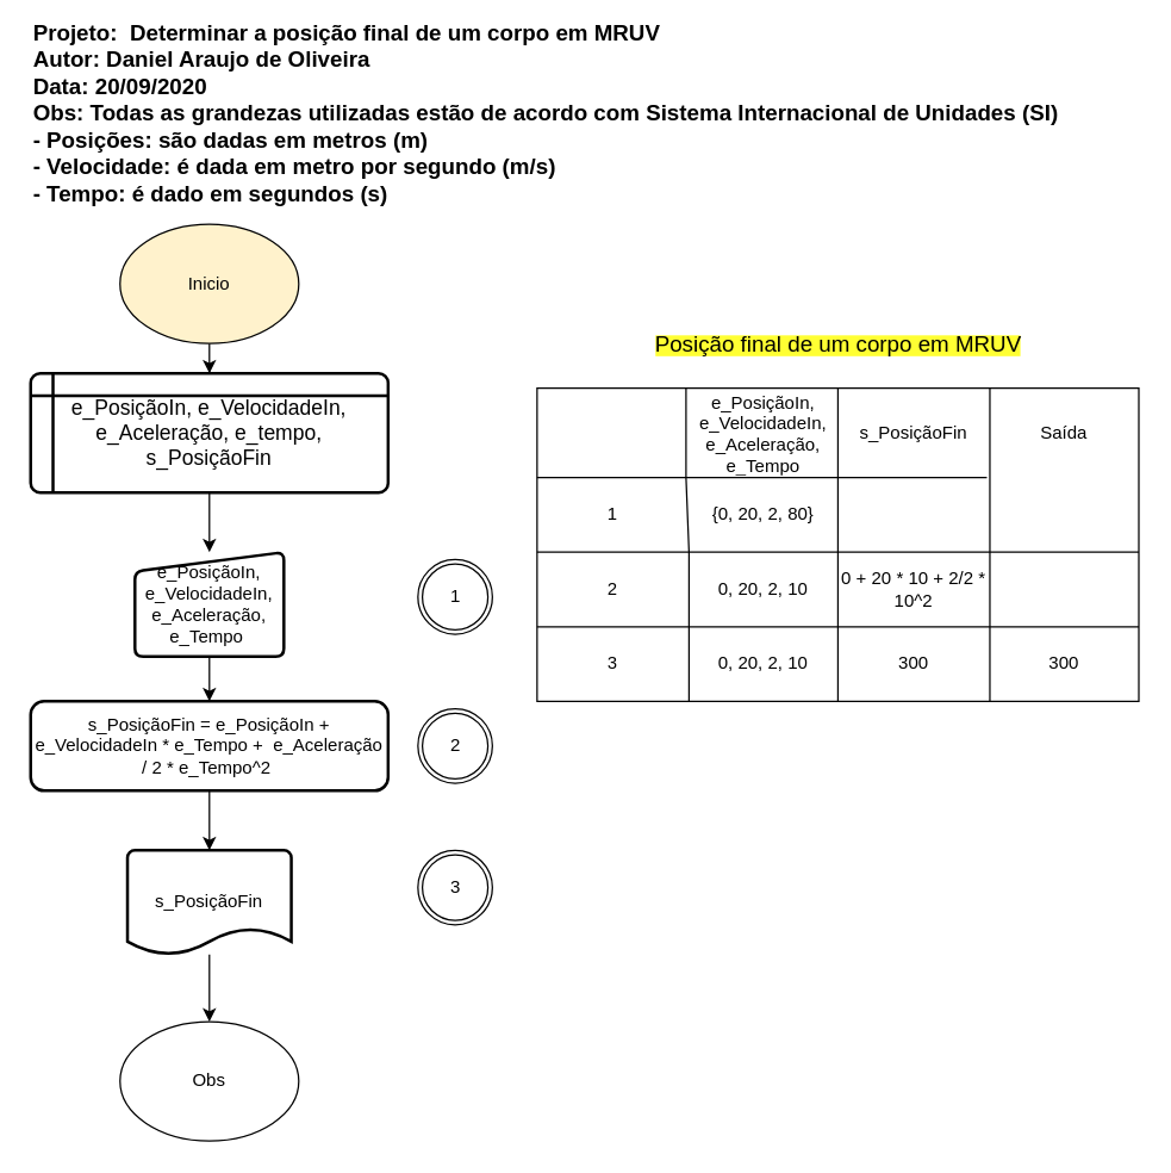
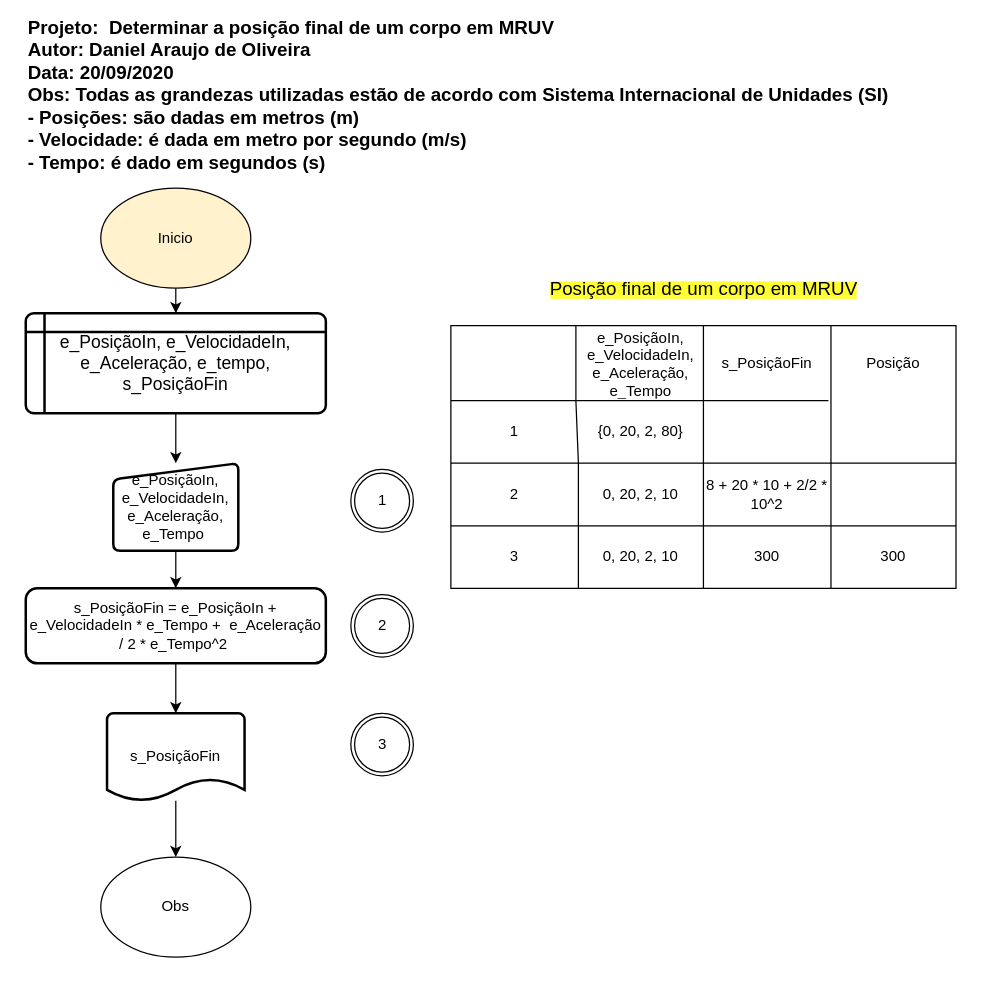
  <mxCell id="0" />
  <mxCell id="1" parent="0" />
  <mxCell id="2" value="" style="edgeStyle=orthogonalEdgeStyle;rounded=0;orthogonalLoop=1;jettySize=auto;html=1;" parent="1" source="3" target="7" edge="1"><mxGeometry relative="1" as="geometry" /></mxCell>
  <mxCell id="3" value="Inicio" style="ellipse;whiteSpace=wrap;html=1;fillColor=#fff2cc;" parent="1" vertex="1"><mxGeometry x="80" y="150" width="120" height="80" as="geometry" /></mxCell>
  <mxCell id="4" value="" style="edgeStyle=orthogonalEdgeStyle;rounded=0;orthogonalLoop=1;jettySize=auto;html=1;" parent="1" source="5" target="31" edge="1"><mxGeometry relative="1" as="geometry" /></mxCell>
  <mxCell id="5" value="e_PosiçãoIn, e_VelocidadeIn, e_Aceleração, e_Tempo&amp;nbsp;" style="html=1;strokeWidth=2;shape=manualInput;whiteSpace=wrap;rounded=1;size=13;arcSize=11;" parent="1" vertex="1"><mxGeometry x="90" y="370" width="100" height="70" as="geometry" /></mxCell>
  <mxCell id="6" value="" style="edgeStyle=orthogonalEdgeStyle;rounded=0;orthogonalLoop=1;jettySize=auto;html=1;" parent="1" source="7" target="5" edge="1"><mxGeometry relative="1" as="geometry" /></mxCell>
  <mxCell id="7" value="&lt;span style=&quot;font-size: 14px&quot;&gt;e_PosiçãoIn, e_VelocidadeIn, e_Aceleração, e_tempo, s_PosiçãoFin&lt;/span&gt;" style="shape=internalStorage;whiteSpace=wrap;html=1;dx=15;dy=15;rounded=1;arcSize=8;strokeWidth=2;" parent="1" vertex="1"><mxGeometry x="20" y="250" width="240" height="80" as="geometry" /></mxCell>
  <mxCell id="8" value="" style="edgeStyle=orthogonalEdgeStyle;rounded=0;orthogonalLoop=1;jettySize=auto;html=1;" parent="1" source="29" target="32" edge="1"><mxGeometry relative="1" as="geometry" /></mxCell>
  <mxCell id="9" value="" style="shape=table;html=1;whiteSpace=wrap;startSize=0;container=1;collapsible=0;childLayout=tableLayout;" parent="1" vertex="1"><mxGeometry x="360" y="260" width="404" height="210" as="geometry" /></mxCell>
  <mxCell id="10" value="" style="shape=partialRectangle;html=1;whiteSpace=wrap;collapsible=0;dropTarget=0;pointerEvents=0;fillColor=none;top=0;left=0;bottom=0;right=0;points=[[0,0.5],[1,0.5]];portConstraint=eastwest;" parent="9" vertex="1"><mxGeometry width="404" height="60" as="geometry" /></mxCell>
  <mxCell id="11" value="e_PosiçãoIn, e_VelocidadeIn, e_Aceleração, e_Tempo" style="shape=partialRectangle;html=1;whiteSpace=wrap;connectable=0;overflow=hidden;fillColor=none;top=0;left=0;bottom=0;right=0;" parent="10" vertex="1"><mxGeometry x="102" width="100" height="60" as="geometry" /></mxCell>
  <mxCell id="12" value="s_PosiçãoFin" style="shape=partialRectangle;html=1;whiteSpace=wrap;connectable=0;overflow=hidden;fillColor=none;top=0;left=0;bottom=0;right=0;" parent="10" vertex="1"><mxGeometry x="202" width="102" height="60" as="geometry" /></mxCell>
- <mxCell id="13" value="Saída" style="shape=partialRectangle;html=1;whiteSpace=wrap;connectable=0;overflow=hidden;fillColor=none;top=0;left=0;bottom=0;right=0;" parent="10" vertex="1"><mxGeometry x="304" width="100" height="60" as="geometry" /></mxCell>
+ <mxCell id="13" value="Posição" style="shape=partialRectangle;html=1;whiteSpace=wrap;connectable=0;overflow=hidden;fillColor=none;top=0;left=0;bottom=0;right=0;" parent="10" vertex="1"><mxGeometry x="304" width="100" height="60" as="geometry" /></mxCell>
  <mxCell id="14" value="" style="shape=partialRectangle;html=1;whiteSpace=wrap;collapsible=0;dropTarget=0;pointerEvents=0;fillColor=none;top=0;left=0;bottom=0;right=0;points=[[0,0.5],[1,0.5]];portConstraint=eastwest;" parent="9" vertex="1"><mxGeometry y="60" width="404" height="50" as="geometry" /></mxCell>
  <mxCell id="15" value="1" style="shape=partialRectangle;html=1;whiteSpace=wrap;connectable=0;overflow=hidden;fillColor=none;top=0;left=0;bottom=0;right=0;" parent="14" vertex="1"><mxGeometry width="102" height="50" as="geometry" /></mxCell>
  <mxCell id="16" value="{0, 20, 2, 80}" style="shape=partialRectangle;html=1;whiteSpace=wrap;connectable=0;overflow=hidden;fillColor=none;top=0;left=0;bottom=0;right=0;" parent="14" vertex="1"><mxGeometry x="102" width="100" height="50" as="geometry" /></mxCell>
  <mxCell id="17" value="" style="shape=partialRectangle;html=1;whiteSpace=wrap;connectable=0;overflow=hidden;fillColor=none;top=0;left=0;bottom=0;right=0;" parent="14" vertex="1"><mxGeometry x="202" width="102" height="50" as="geometry" /></mxCell>
  <mxCell id="18" value="" style="shape=partialRectangle;html=1;whiteSpace=wrap;connectable=0;overflow=hidden;fillColor=none;top=0;left=0;bottom=0;right=0;" parent="14" vertex="1"><mxGeometry x="304" width="100" height="50" as="geometry" /></mxCell>
  <mxCell id="19" value="" style="shape=partialRectangle;html=1;whiteSpace=wrap;collapsible=0;dropTarget=0;pointerEvents=0;fillColor=none;top=0;left=0;bottom=0;right=0;points=[[0,0.5],[1,0.5]];portConstraint=eastwest;" parent="9" vertex="1"><mxGeometry y="110" width="404" height="50" as="geometry" /></mxCell>
  <mxCell id="20" value="2" style="shape=partialRectangle;html=1;whiteSpace=wrap;connectable=0;overflow=hidden;fillColor=none;top=0;left=0;bottom=0;right=0;" parent="19" vertex="1"><mxGeometry width="102" height="50" as="geometry" /></mxCell>
  <mxCell id="21" value="0, 20, 2, 10" style="shape=partialRectangle;html=1;whiteSpace=wrap;connectable=0;overflow=hidden;fillColor=none;top=0;left=0;bottom=0;right=0;" parent="19" vertex="1"><mxGeometry x="102" width="100" height="50" as="geometry" /></mxCell>
- <mxCell id="22" value="0 + 20 * 10 + 2/2 * 10^2" style="shape=partialRectangle;html=1;whiteSpace=wrap;connectable=0;overflow=hidden;fillColor=none;top=0;left=0;bottom=0;right=0;" parent="19" vertex="1"><mxGeometry x="202" width="102" height="50" as="geometry" /></mxCell>
+ <mxCell id="22" value="8 + 20 * 10 + 2/2 * 10^2" style="shape=partialRectangle;html=1;whiteSpace=wrap;connectable=0;overflow=hidden;fillColor=none;top=0;left=0;bottom=0;right=0;" parent="19" vertex="1"><mxGeometry x="202" width="102" height="50" as="geometry" /></mxCell>
  <mxCell id="23" value="" style="shape=partialRectangle;html=1;whiteSpace=wrap;connectable=0;overflow=hidden;fillColor=none;top=0;left=0;bottom=0;right=0;" parent="19" vertex="1"><mxGeometry x="304" width="100" height="50" as="geometry" /></mxCell>
  <mxCell id="24" value="" style="shape=partialRectangle;html=1;whiteSpace=wrap;collapsible=0;dropTarget=0;pointerEvents=0;fillColor=none;top=0;left=0;bottom=0;right=0;points=[[0,0.5],[1,0.5]];portConstraint=eastwest;" parent="9" vertex="1"><mxGeometry y="160" width="404" height="50" as="geometry" /></mxCell>
  <mxCell id="25" value="3" style="shape=partialRectangle;html=1;whiteSpace=wrap;connectable=0;overflow=hidden;fillColor=none;top=0;left=0;bottom=0;right=0;" parent="24" vertex="1"><mxGeometry width="102" height="50" as="geometry" /></mxCell>
  <mxCell id="26" value="0, 20, 2, 10" style="shape=partialRectangle;html=1;whiteSpace=wrap;connectable=0;overflow=hidden;fillColor=none;top=0;left=0;bottom=0;right=0;" parent="24" vertex="1"><mxGeometry x="102" width="100" height="50" as="geometry" /></mxCell>
  <mxCell id="27" value="300" style="shape=partialRectangle;html=1;whiteSpace=wrap;connectable=0;overflow=hidden;fillColor=none;top=0;left=0;bottom=0;right=0;" parent="24" vertex="1"><mxGeometry x="202" width="102" height="50" as="geometry" /></mxCell>
  <mxCell id="28" value="300" style="shape=partialRectangle;html=1;whiteSpace=wrap;connectable=0;overflow=hidden;fillColor=none;top=0;left=0;bottom=0;right=0;" parent="24" vertex="1"><mxGeometry x="304" width="100" height="50" as="geometry" /></mxCell>
  <mxCell id="29" value="s_PosiçãoFin" style="strokeWidth=2;html=1;shape=mxgraph.flowchart.document2;whiteSpace=wrap;size=0.25;" parent="1" vertex="1"><mxGeometry x="85" y="570" width="110" height="70" as="geometry" /></mxCell>
  <mxCell id="30" value="" style="edgeStyle=orthogonalEdgeStyle;rounded=0;orthogonalLoop=1;jettySize=auto;html=1;" parent="1" source="31" target="29" edge="1"><mxGeometry relative="1" as="geometry" /></mxCell>
  <mxCell id="31" value="s_PosiçãoFin = e_PosiçãoIn + e_VelocidadeIn * e_Tempo +&amp;nbsp; e_Aceleração / 2 * e_Tempo^2&amp;nbsp;" style="rounded=1;whiteSpace=wrap;html=1;strokeWidth=2;" parent="1" vertex="1"><mxGeometry x="20" y="470" width="240" height="60" as="geometry" /></mxCell>
  <mxCell id="32" value="Obs" style="ellipse;whiteSpace=wrap;html=1;" parent="1" vertex="1"><mxGeometry x="80" y="685" width="120" height="80" as="geometry" /></mxCell>
  <mxCell id="33" value="" style="shape=mxgraph.bpmn.shape;html=1;verticalLabelPosition=bottom;labelBackgroundColor=#ffffff;verticalAlign=top;align=center;perimeter=ellipsePerimeter;outlineConnect=0;outline=throwing;symbol=general;strokeWidth=1;" parent="1" vertex="1"><mxGeometry x="280" y="375" width="50" height="50" as="geometry" /></mxCell>
  <mxCell id="34" value="" style="shape=mxgraph.bpmn.shape;html=1;verticalLabelPosition=bottom;labelBackgroundColor=#ffffff;verticalAlign=top;align=center;perimeter=ellipsePerimeter;outlineConnect=0;outline=throwing;symbol=general;strokeWidth=1;" parent="1" vertex="1"><mxGeometry x="280" y="475" width="50" height="50" as="geometry" /></mxCell>
  <mxCell id="35" value="" style="shape=mxgraph.bpmn.shape;html=1;verticalLabelPosition=bottom;labelBackgroundColor=#ffffff;verticalAlign=top;align=center;perimeter=ellipsePerimeter;outlineConnect=0;outline=throwing;symbol=general;strokeWidth=1;" parent="1" vertex="1"><mxGeometry x="280" y="570" width="50" height="50" as="geometry" /></mxCell>
  <mxCell id="36" value="1" style="text;html=1;resizable=0;autosize=1;align=center;verticalAlign=middle;points=[];fillColor=none;strokeColor=none;rounded=0;" parent="1" vertex="1"><mxGeometry x="295" y="390" width="20" height="20" as="geometry" /></mxCell>
  <mxCell id="37" value="2" style="text;html=1;resizable=0;autosize=1;align=center;verticalAlign=middle;points=[];fillColor=none;strokeColor=none;rounded=0;" parent="1" vertex="1"><mxGeometry x="295" y="490" width="20" height="20" as="geometry" /></mxCell>
  <mxCell id="38" value="3" style="text;html=1;resizable=0;autosize=1;align=center;verticalAlign=middle;points=[];fillColor=none;strokeColor=none;rounded=0;" parent="1" vertex="1"><mxGeometry x="295" y="585" width="20" height="20" as="geometry" /></mxCell>
  <mxCell id="39" value="&lt;font&gt;&lt;b style=&quot;font-size: 15px&quot;&gt;Projeto:&amp;nbsp; D&lt;/b&gt;&lt;span style=&quot;font-size: 15px&quot;&gt;&lt;b&gt;eterminar a posição final de um corpo em MRUV&amp;nbsp;&lt;/b&gt;&lt;/span&gt;&lt;br&gt;&lt;b style=&quot;font-size: 15px&quot;&gt;Autor: Daniel Araujo de Oliveira&lt;/b&gt;&lt;br&gt;&lt;b style=&quot;font-size: 15px&quot;&gt;Data: 20/09/2020&lt;br&gt;Obs: Todas as grandezas utilizadas estão de acordo com Sistema Internacional de Unidades (SI)&lt;br&gt;- Posições: são dadas em metros (m)&lt;br&gt;- Velocidade: é dada em metro por segundo (m/s)&lt;br&gt;- Tempo: é dado em segundos (s)&amp;nbsp;&lt;br&gt;&lt;/b&gt;&lt;/font&gt;" style="text;html=1;resizable=0;autosize=1;align=left;verticalAlign=middle;points=[];fillColor=none;strokeColor=none;rounded=0;" parent="1" vertex="1"><mxGeometry x="20" y="20" width="690" height="110" as="geometry" /></mxCell>
  <mxCell id="40" value="&lt;span style=&quot;background-color: rgb(255 , 255 , 51)&quot;&gt;&lt;font style=&quot;font-size: 15px&quot;&gt;Posição final de um corpo em MRUV&lt;/font&gt;&lt;/span&gt;" style="text;html=1;resizable=0;autosize=1;align=center;verticalAlign=middle;points=[];fillColor=none;strokeColor=none;rounded=0;" vertex="1" parent="1"><mxGeometry x="437" y="220" width="250" height="20" as="geometry" /></mxCell>
